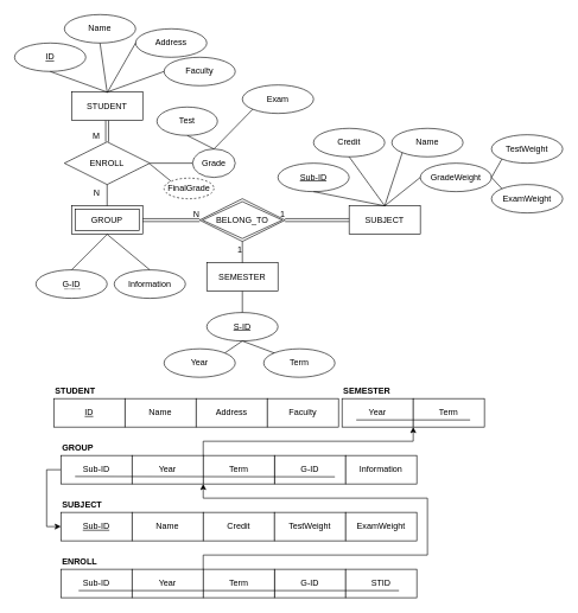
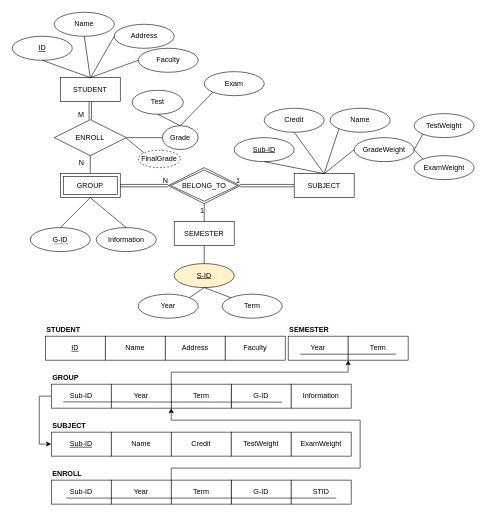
  <mxCell id="0" />
  <mxCell id="1" parent="0" />
  <mxCell id="2" value="SUBJECT" style="whiteSpace=wrap;html=1;align=center;" parent="1" vertex="1"><mxGeometry x="490" y="289" width="100" height="40" as="geometry" /></mxCell>
  <mxCell id="3" value="GROUP" style="shape=ext;margin=3;double=1;whiteSpace=wrap;html=1;align=center;" parent="1" vertex="1"><mxGeometry x="100" y="289" width="100" height="40" as="geometry" /></mxCell>
  <mxCell id="4" value="BELONG_TO" style="shape=rhombus;double=1;perimeter=rhombusPerimeter;whiteSpace=wrap;html=1;align=center;" parent="1" vertex="1"><mxGeometry x="280" y="279" width="120" height="60" as="geometry" /></mxCell>
  <mxCell id="5" value="&lt;span style=&quot;border-bottom: 1px dotted&quot;&gt;G-ID&lt;/span&gt;" style="ellipse;whiteSpace=wrap;html=1;align=center;" parent="1" vertex="1"><mxGeometry x="50" y="379" width="100" height="40" as="geometry" /></mxCell>
  <mxCell id="6" value="" style="endArrow=none;html=1;rounded=0;entryX=0.5;entryY=0;entryDx=0;entryDy=0;exitX=0.5;exitY=1;exitDx=0;exitDy=0;" parent="1" source="3" target="5" edge="1"><mxGeometry relative="1" as="geometry"><mxPoint x="-50" y="399" as="sourcePoint" /><mxPoint x="110" y="399" as="targetPoint" /></mxGeometry></mxCell>
  <mxCell id="7" value="" style="endArrow=none;html=1;rounded=0;exitX=1;exitY=0.5;exitDx=0;exitDy=0;entryX=0;entryY=0.5;entryDx=0;entryDy=0;shape=link;" parent="1" source="3" target="4" edge="1"><mxGeometry relative="1" as="geometry"><mxPoint x="360" y="319" as="sourcePoint" /><mxPoint x="520" y="319" as="targetPoint" /></mxGeometry></mxCell>
  <mxCell id="8" value="N" style="resizable=0;html=1;align=right;verticalAlign=bottom;" parent="7" connectable="0" vertex="1"><mxGeometry x="1" relative="1" as="geometry" /></mxCell>
  <mxCell id="9" value="" style="shape=link;html=1;rounded=0;entryX=1;entryY=0.5;entryDx=0;entryDy=0;exitX=0;exitY=0.5;exitDx=0;exitDy=0;" parent="1" source="2" target="4" edge="1"><mxGeometry relative="1" as="geometry"><mxPoint x="420" y="349" as="sourcePoint" /><mxPoint x="580" y="349" as="targetPoint" /></mxGeometry></mxCell>
  <mxCell id="10" value="1" style="resizable=0;html=1;align=right;verticalAlign=bottom;" parent="9" connectable="0" vertex="1"><mxGeometry x="1" relative="1" as="geometry" /></mxCell>
  <mxCell id="11" value="Sub-ID" style="ellipse;whiteSpace=wrap;html=1;align=center;fontStyle=4;" parent="1" vertex="1"><mxGeometry x="390" y="229" width="100" height="40" as="geometry" /></mxCell>
  <mxCell id="12" value="" style="endArrow=none;html=1;rounded=0;entryX=0.5;entryY=1;entryDx=0;entryDy=0;exitX=0.5;exitY=0;exitDx=0;exitDy=0;" parent="1" source="2" target="11" edge="1"><mxGeometry relative="1" as="geometry"><mxPoint x="160" y="299" as="sourcePoint" /><mxPoint x="160" y="259" as="targetPoint" /></mxGeometry></mxCell>
  <mxCell id="13" value="ENROLL" style="shape=rhombus;perimeter=rhombusPerimeter;whiteSpace=wrap;html=1;align=center;" parent="1" vertex="1"><mxGeometry x="90" y="199" width="120" height="60" as="geometry" /></mxCell>
  <mxCell id="14" value="STUDENT" style="whiteSpace=wrap;html=1;align=center;" parent="1" vertex="1"><mxGeometry x="100" y="129" width="100" height="40" as="geometry" /></mxCell>
  <mxCell id="15" value="Information" style="ellipse;whiteSpace=wrap;html=1;align=center;" parent="1" vertex="1"><mxGeometry x="160" y="379" width="100" height="40" as="geometry" /></mxCell>
  <mxCell id="16" value="" style="endArrow=none;html=1;rounded=0;entryX=0.5;entryY=0;entryDx=0;entryDy=0;exitX=0.5;exitY=1;exitDx=0;exitDy=0;" parent="1" source="3" target="15" edge="1"><mxGeometry relative="1" as="geometry"><mxPoint x="160" y="299" as="sourcePoint" /><mxPoint x="120" y="259" as="targetPoint" /></mxGeometry></mxCell>
  <mxCell id="17" value="SEMESTER" style="whiteSpace=wrap;html=1;align=center;" parent="1" vertex="1"><mxGeometry x="290" y="369" width="100" height="40" as="geometry" /></mxCell>
  <mxCell id="18" value="" style="endArrow=none;html=1;rounded=0;entryX=0.5;entryY=1;entryDx=0;entryDy=0;exitX=0.5;exitY=0;exitDx=0;exitDy=0;" parent="1" source="17" target="4" edge="1"><mxGeometry relative="1" as="geometry"><mxPoint x="260" y="489" as="sourcePoint" /><mxPoint x="400" y="429" as="targetPoint" /></mxGeometry></mxCell>
  <mxCell id="19" value="1" style="resizable=0;html=1;align=right;verticalAlign=bottom;" parent="18" connectable="0" vertex="1"><mxGeometry x="1" relative="1" as="geometry"><mxPoint y="20" as="offset" /></mxGeometry></mxCell>
  <mxCell id="20" value="" style="shape=link;html=1;rounded=0;exitX=0.5;exitY=1;exitDx=0;exitDy=0;entryX=0.5;entryY=0;entryDx=0;entryDy=0;" parent="1" source="14" target="13" edge="1"><mxGeometry relative="1" as="geometry"><mxPoint x="20" y="349" as="sourcePoint" /><mxPoint x="180" y="349" as="targetPoint" /></mxGeometry></mxCell>
  <mxCell id="21" value="M" style="resizable=0;html=1;align=right;verticalAlign=bottom;" parent="20" connectable="0" vertex="1"><mxGeometry x="1" relative="1" as="geometry"><mxPoint x="-10" as="offset" /></mxGeometry></mxCell>
  <mxCell id="22" value="" style="endArrow=none;html=1;rounded=0;entryX=0.5;entryY=1;entryDx=0;entryDy=0;exitX=0.5;exitY=0;exitDx=0;exitDy=0;" parent="1" source="3" target="13" edge="1"><mxGeometry relative="1" as="geometry"><mxPoint x="20" y="259" as="sourcePoint" /><mxPoint x="180" y="259" as="targetPoint" /></mxGeometry></mxCell>
  <mxCell id="23" value="N" style="resizable=0;html=1;align=right;verticalAlign=bottom;" parent="22" connectable="0" vertex="1"><mxGeometry x="1" relative="1" as="geometry"><mxPoint x="-10" y="20" as="offset" /></mxGeometry></mxCell>
- <mxCell id="24" value="S-ID" style="ellipse;whiteSpace=wrap;html=1;align=center;fontStyle=4;" parent="1" vertex="1"><mxGeometry x="290" y="439" width="100" height="40" as="geometry" /></mxCell>
+ <mxCell id="24" value="S-ID" style="ellipse;whiteSpace=wrap;html=1;align=center;fontStyle=4;fillColor=#fff2cc;" parent="1" vertex="1"><mxGeometry x="290" y="439" width="100" height="40" as="geometry" /></mxCell>
  <mxCell id="25" value="" style="endArrow=none;html=1;rounded=0;entryX=0.5;entryY=0;entryDx=0;entryDy=0;exitX=0.5;exitY=1;exitDx=0;exitDy=0;" parent="1" source="17" target="24" edge="1"><mxGeometry relative="1" as="geometry"><mxPoint x="160" y="339" as="sourcePoint" /><mxPoint x="220" y="389" as="targetPoint" /></mxGeometry></mxCell>
  <mxCell id="26" value="Credit" style="ellipse;whiteSpace=wrap;html=1;align=center;" parent="1" vertex="1"><mxGeometry x="440" y="180" width="100" height="40" as="geometry" /></mxCell>
  <mxCell id="27" value="" style="endArrow=none;html=1;rounded=0;entryX=0.5;entryY=0;entryDx=0;entryDy=0;exitX=0.5;exitY=1;exitDx=0;exitDy=0;" parent="1" source="26" target="2" edge="1"><mxGeometry relative="1" as="geometry"><mxPoint x="160" y="339" as="sourcePoint" /><mxPoint x="220" y="389" as="targetPoint" /></mxGeometry></mxCell>
  <mxCell id="28" value="Name" style="ellipse;whiteSpace=wrap;html=1;align=center;" parent="1" vertex="1"><mxGeometry x="550" y="180" width="100" height="40" as="geometry" /></mxCell>
  <mxCell id="29" value="" style="endArrow=none;html=1;rounded=0;entryX=0.5;entryY=0;entryDx=0;entryDy=0;exitX=0;exitY=1;exitDx=0;exitDy=0;" parent="1" source="28" target="2" edge="1"><mxGeometry relative="1" as="geometry"><mxPoint x="550" y="259" as="sourcePoint" /><mxPoint x="550" y="299" as="targetPoint" /></mxGeometry></mxCell>
  <mxCell id="30" value="ID" style="ellipse;whiteSpace=wrap;html=1;align=center;fontStyle=4;" vertex="1" parent="1"><mxGeometry x="20" y="60" width="100" height="40" as="geometry" /></mxCell>
  <mxCell id="31" value="" style="endArrow=none;html=1;rounded=0;entryX=0.5;entryY=0;entryDx=0;entryDy=0;exitX=0.5;exitY=1;exitDx=0;exitDy=0;" edge="1" parent="1" source="30" target="14"><mxGeometry relative="1" as="geometry"><mxPoint x="550" y="299" as="sourcePoint" /><mxPoint x="450" y="279" as="targetPoint" /></mxGeometry></mxCell>
  <mxCell id="32" value="Grade" style="ellipse;whiteSpace=wrap;html=1;align=center;" vertex="1" parent="1"><mxGeometry x="270" y="209" width="60" height="40" as="geometry" /></mxCell>
  <mxCell id="33" value="" style="endArrow=none;html=1;rounded=0;entryX=1;entryY=0.5;entryDx=0;entryDy=0;exitX=0;exitY=0.5;exitDx=0;exitDy=0;" edge="1" parent="1" source="32" target="13"><mxGeometry relative="1" as="geometry"><mxPoint x="550" y="299" as="sourcePoint" /><mxPoint x="450" y="279" as="targetPoint" /></mxGeometry></mxCell>
  <mxCell id="34" value="Name" style="ellipse;whiteSpace=wrap;html=1;align=center;" vertex="1" parent="1"><mxGeometry x="90" y="20" width="100" height="40" as="geometry" /></mxCell>
  <mxCell id="35" value="" style="endArrow=none;html=1;rounded=0;entryX=0.5;entryY=0;entryDx=0;entryDy=0;exitX=0.5;exitY=1;exitDx=0;exitDy=0;" edge="1" parent="1" source="34" target="14"><mxGeometry relative="1" as="geometry"><mxPoint x="565" y="219" as="sourcePoint" /><mxPoint x="225" y="149" as="targetPoint" /></mxGeometry></mxCell>
  <mxCell id="36" value="Address" style="ellipse;whiteSpace=wrap;html=1;align=center;" vertex="1" parent="1"><mxGeometry x="190" y="40" width="100" height="40" as="geometry" /></mxCell>
  <mxCell id="37" value="" style="endArrow=none;html=1;rounded=0;exitX=0;exitY=0.5;exitDx=0;exitDy=0;" edge="1" parent="1" source="36"><mxGeometry relative="1" as="geometry"><mxPoint x="540" y="219" as="sourcePoint" /><mxPoint x="150" y="130" as="targetPoint" /></mxGeometry></mxCell>
  <mxCell id="38" value="Faculty" style="ellipse;whiteSpace=wrap;html=1;align=center;" vertex="1" parent="1"><mxGeometry x="230" y="80" width="100" height="40" as="geometry" /></mxCell>
  <mxCell id="39" value="" style="endArrow=none;html=1;rounded=0;entryX=0.5;entryY=0;entryDx=0;entryDy=0;exitX=0;exitY=0.5;exitDx=0;exitDy=0;" edge="1" parent="1" source="38" target="14"><mxGeometry relative="1" as="geometry"><mxPoint x="540" y="259" as="sourcePoint" /><mxPoint x="200" y="189" as="targetPoint" /></mxGeometry></mxCell>
  <mxCell id="40" value="Test" style="ellipse;whiteSpace=wrap;html=1;align=center;" vertex="1" parent="1"><mxGeometry x="220" y="150" width="85" height="40" as="geometry" /></mxCell>
  <mxCell id="41" value="Exam" style="ellipse;whiteSpace=wrap;html=1;align=center;" vertex="1" parent="1"><mxGeometry x="340" y="119" width="100" height="40" as="geometry" /></mxCell>
  <mxCell id="42" value="" style="endArrow=none;html=1;rounded=0;entryX=0.5;entryY=0;entryDx=0;entryDy=0;exitX=0.5;exitY=1;exitDx=0;exitDy=0;" edge="1" parent="1" source="40" target="32"><mxGeometry relative="1" as="geometry"><mxPoint x="260" y="180" as="sourcePoint" /><mxPoint x="160" y="139" as="targetPoint" /></mxGeometry></mxCell>
  <mxCell id="43" value="" style="endArrow=none;html=1;rounded=0;entryX=0.5;entryY=0;entryDx=0;entryDy=0;exitX=0;exitY=1;exitDx=0;exitDy=0;" edge="1" parent="1" source="41" target="32"><mxGeometry relative="1" as="geometry"><mxPoint x="270" y="190" as="sourcePoint" /><mxPoint x="310" y="219" as="targetPoint" /></mxGeometry></mxCell>
  <mxCell id="44" value="GradeWeight" style="ellipse;whiteSpace=wrap;html=1;align=center;" vertex="1" parent="1"><mxGeometry x="590" y="229" width="100" height="40" as="geometry" /></mxCell>
  <mxCell id="45" value="" style="endArrow=none;html=1;rounded=0;entryX=0.5;entryY=0;entryDx=0;entryDy=0;exitX=0;exitY=0.5;exitDx=0;exitDy=0;" edge="1" parent="1" source="44" target="2"><mxGeometry relative="1" as="geometry"><mxPoint x="574.767" y="224.191" as="sourcePoint" /><mxPoint x="550" y="299" as="targetPoint" /></mxGeometry></mxCell>
  <mxCell id="46" value="TestWeight" style="ellipse;whiteSpace=wrap;html=1;align=center;" vertex="1" parent="1"><mxGeometry x="690" y="189" width="100" height="40" as="geometry" /></mxCell>
  <mxCell id="47" value="ExamWeight" style="ellipse;whiteSpace=wrap;html=1;align=center;" vertex="1" parent="1"><mxGeometry x="690" y="259" width="100" height="40" as="geometry" /></mxCell>
  <mxCell id="48" value="FinalGrade" style="ellipse;whiteSpace=wrap;html=1;align=center;dashed=1;" vertex="1" parent="1"><mxGeometry x="230" y="250" width="70" height="29" as="geometry" /></mxCell>
  <mxCell id="49" value="" style="endArrow=none;html=1;rounded=0;exitX=0;exitY=0;exitDx=0;exitDy=0;" edge="1" parent="1" source="48"><mxGeometry relative="1" as="geometry"><mxPoint x="260" y="239" as="sourcePoint" /><mxPoint x="210" y="230" as="targetPoint" /></mxGeometry></mxCell>
  <mxCell id="50" value="" style="endArrow=none;html=1;rounded=0;entryX=1;entryY=0.5;entryDx=0;entryDy=0;exitX=0;exitY=1;exitDx=0;exitDy=0;" edge="1" parent="1" source="46" target="44"><mxGeometry relative="1" as="geometry"><mxPoint x="600" y="259" as="sourcePoint" /><mxPoint x="550" y="299" as="targetPoint" /></mxGeometry></mxCell>
  <mxCell id="51" value="" style="endArrow=none;html=1;rounded=0;entryX=0;entryY=0;entryDx=0;entryDy=0;exitX=1;exitY=0.5;exitDx=0;exitDy=0;" edge="1" parent="1" source="44" target="47"><mxGeometry relative="1" as="geometry"><mxPoint x="714.767" y="233.191" as="sourcePoint" /><mxPoint x="700" y="259" as="targetPoint" /></mxGeometry></mxCell>
  <mxCell id="52" value="&lt;u&gt;ID&lt;/u&gt;" style="whiteSpace=wrap;html=1;align=center;" vertex="1" parent="1"><mxGeometry x="75" y="560" width="100" height="40" as="geometry" /></mxCell>
  <mxCell id="53" value="Name" style="whiteSpace=wrap;html=1;align=center;" vertex="1" parent="1"><mxGeometry x="175" y="560" width="100" height="40" as="geometry" /></mxCell>
  <mxCell id="54" value="Address" style="whiteSpace=wrap;html=1;align=center;" vertex="1" parent="1"><mxGeometry x="275" y="560" width="100" height="40" as="geometry" /></mxCell>
  <mxCell id="55" value="Faculty" style="whiteSpace=wrap;html=1;align=center;" vertex="1" parent="1"><mxGeometry x="375" y="560" width="100" height="40" as="geometry" /></mxCell>
  <mxCell id="56" value="&lt;b&gt;STUDENT&lt;/b&gt;" style="text;html=1;strokeColor=none;fillColor=none;align=left;verticalAlign=middle;whiteSpace=wrap;rounded=0;" vertex="1" parent="1"><mxGeometry x="75" y="540" width="40" height="20" as="geometry" /></mxCell>
  <mxCell id="57" value="&lt;u&gt;Sub-ID&lt;/u&gt;" style="whiteSpace=wrap;html=1;align=center;" vertex="1" parent="1"><mxGeometry x="85" y="720" width="100" height="40" as="geometry" /></mxCell>
  <mxCell id="58" value="Name" style="whiteSpace=wrap;html=1;align=center;" vertex="1" parent="1"><mxGeometry x="185" y="720" width="100" height="40" as="geometry" /></mxCell>
  <mxCell id="59" value="Credit" style="whiteSpace=wrap;html=1;align=center;" vertex="1" parent="1"><mxGeometry x="285" y="720" width="100" height="40" as="geometry" /></mxCell>
  <mxCell id="60" value="TestWeight" style="whiteSpace=wrap;html=1;align=center;" vertex="1" parent="1"><mxGeometry x="385" y="720" width="100" height="40" as="geometry" /></mxCell>
  <mxCell id="61" value="&lt;b&gt;SUBJECT&lt;/b&gt;" style="text;html=1;strokeColor=none;fillColor=none;align=left;verticalAlign=middle;whiteSpace=wrap;rounded=0;" vertex="1" parent="1"><mxGeometry x="85" y="700" width="40" height="20" as="geometry" /></mxCell>
  <mxCell id="62" value="ExamWeight" style="whiteSpace=wrap;html=1;align=center;" vertex="1" parent="1"><mxGeometry x="485" y="720" width="100" height="40" as="geometry" /></mxCell>
  <mxCell id="63" style="edgeStyle=orthogonalEdgeStyle;rounded=0;orthogonalLoop=1;jettySize=auto;html=1;entryX=0;entryY=0.5;entryDx=0;entryDy=0;" edge="1" parent="1" source="64" target="57"><mxGeometry relative="1" as="geometry"><Array as="points"><mxPoint x="65" y="660" /><mxPoint x="65" y="740" /></Array></mxGeometry></mxCell>
  <mxCell id="64" value="Sub-ID" style="whiteSpace=wrap;html=1;align=center;" vertex="1" parent="1"><mxGeometry x="85" y="640" width="100" height="40" as="geometry" /></mxCell>
  <mxCell id="65" value="&lt;b&gt;GROUP&lt;/b&gt;" style="text;html=1;strokeColor=none;fillColor=none;align=left;verticalAlign=middle;whiteSpace=wrap;rounded=0;" vertex="1" parent="1"><mxGeometry x="85" y="620" width="40" height="20" as="geometry" /></mxCell>
  <mxCell id="66" value="G-ID" style="whiteSpace=wrap;html=1;align=center;" vertex="1" parent="1"><mxGeometry x="385" y="640" width="100" height="40" as="geometry" /></mxCell>
  <mxCell id="67" value="Information" style="whiteSpace=wrap;html=1;align=center;" vertex="1" parent="1"><mxGeometry x="485" y="640" width="100" height="40" as="geometry" /></mxCell>
  <mxCell id="68" value="Year" style="whiteSpace=wrap;html=1;align=center;" vertex="1" parent="1"><mxGeometry x="480" y="560" width="100" height="40" as="geometry" /></mxCell>
  <mxCell id="69" value="Year" style="ellipse;whiteSpace=wrap;html=1;align=center;" vertex="1" parent="1"><mxGeometry x="230" y="490" width="100" height="40" as="geometry" /></mxCell>
  <mxCell id="70" value="Term" style="ellipse;whiteSpace=wrap;html=1;align=center;" vertex="1" parent="1"><mxGeometry x="370" y="490" width="100" height="40" as="geometry" /></mxCell>
  <mxCell id="71" value="" style="endArrow=none;html=1;rounded=0;entryX=0;entryY=0;entryDx=0;entryDy=0;exitX=0.5;exitY=1;exitDx=0;exitDy=0;" edge="1" parent="1" source="24" target="70"><mxGeometry relative="1" as="geometry"><mxPoint x="425" y="439" as="sourcePoint" /><mxPoint x="485" y="489" as="targetPoint" /></mxGeometry></mxCell>
  <mxCell id="72" value="" style="endArrow=none;html=1;rounded=0;entryX=1;entryY=0;entryDx=0;entryDy=0;exitX=0.5;exitY=1;exitDx=0;exitDy=0;" edge="1" parent="1" source="24" target="69"><mxGeometry relative="1" as="geometry"><mxPoint x="350" y="489" as="sourcePoint" /><mxPoint x="394.645" y="505.858" as="targetPoint" /></mxGeometry></mxCell>
  <mxCell id="73" value="Term" style="whiteSpace=wrap;html=1;align=center;" vertex="1" parent="1"><mxGeometry x="580" y="560" width="100" height="40" as="geometry" /></mxCell>
  <mxCell id="74" value="&lt;b&gt;SEMESTER&lt;/b&gt;" style="text;html=1;strokeColor=none;fillColor=none;align=left;verticalAlign=middle;whiteSpace=wrap;rounded=0;" vertex="1" parent="1"><mxGeometry x="480" y="540" width="40" height="20" as="geometry" /></mxCell>
  <mxCell id="75" value="" style="endArrow=none;html=1;rounded=0;exitX=0.5;exitY=1;exitDx=0;exitDy=0;" edge="1" parent="1"><mxGeometry relative="1" as="geometry"><mxPoint x="500" y="590" as="sourcePoint" /><mxPoint x="660" y="590" as="targetPoint" /></mxGeometry></mxCell>
  <mxCell id="76" style="edgeStyle=orthogonalEdgeStyle;rounded=0;orthogonalLoop=1;jettySize=auto;html=1;exitX=1;exitY=0;exitDx=0;exitDy=0;entryX=1;entryY=1;entryDx=0;entryDy=0;" edge="1" parent="1" source="77" target="68"><mxGeometry relative="1" as="geometry" /></mxCell>
  <mxCell id="77" value="Year" style="whiteSpace=wrap;html=1;align=center;" vertex="1" parent="1"><mxGeometry x="185" y="640" width="100" height="40" as="geometry" /></mxCell>
  <mxCell id="78" value="Term" style="whiteSpace=wrap;html=1;align=center;" vertex="1" parent="1"><mxGeometry x="285" y="640" width="100" height="40" as="geometry" /></mxCell>
  <mxCell id="79" value="" style="endArrow=none;html=1;rounded=0;exitX=0.5;exitY=1;exitDx=0;exitDy=0;" edge="1" parent="1"><mxGeometry relative="1" as="geometry"><mxPoint x="105" y="669.58" as="sourcePoint" /><mxPoint x="470" y="670" as="targetPoint" /></mxGeometry></mxCell>
  <mxCell id="80" value="Sub-ID" style="whiteSpace=wrap;html=1;align=center;" vertex="1" parent="1"><mxGeometry x="85" y="800" width="100" height="40" as="geometry" /></mxCell>
  <mxCell id="81" value="&lt;b&gt;ENROLL&lt;/b&gt;" style="text;html=1;strokeColor=none;fillColor=none;align=left;verticalAlign=middle;whiteSpace=wrap;rounded=0;" vertex="1" parent="1"><mxGeometry x="85" y="780" width="40" height="20" as="geometry" /></mxCell>
  <mxCell id="82" value="G-ID" style="whiteSpace=wrap;html=1;align=center;" vertex="1" parent="1"><mxGeometry x="385" y="800" width="100" height="40" as="geometry" /></mxCell>
  <mxCell id="83" value="Year" style="whiteSpace=wrap;html=1;align=center;" vertex="1" parent="1"><mxGeometry x="185" y="800" width="100" height="40" as="geometry" /></mxCell>
  <mxCell id="84" style="edgeStyle=orthogonalEdgeStyle;rounded=0;orthogonalLoop=1;jettySize=auto;html=1;exitX=0;exitY=0;exitDx=0;exitDy=0;entryX=0;entryY=1;entryDx=0;entryDy=0;" edge="1" parent="1" source="85" target="78"><mxGeometry relative="1" as="geometry"><Array as="points"><mxPoint x="285" y="780" /><mxPoint x="600" y="780" /><mxPoint x="600" y="700" /><mxPoint x="285" y="700" /></Array></mxGeometry></mxCell>
  <mxCell id="85" value="Term" style="whiteSpace=wrap;html=1;align=center;" vertex="1" parent="1"><mxGeometry x="285" y="800" width="100" height="40" as="geometry" /></mxCell>
  <mxCell id="86" value="STID" style="whiteSpace=wrap;html=1;align=center;" vertex="1" parent="1"><mxGeometry x="485" y="800" width="100" height="40" as="geometry" /></mxCell>
  <mxCell id="87" value="" style="endArrow=none;html=1;rounded=0;exitX=0.5;exitY=1;exitDx=0;exitDy=0;" edge="1" parent="1"><mxGeometry relative="1" as="geometry"><mxPoint x="110" y="830" as="sourcePoint" /><mxPoint x="560" y="830" as="targetPoint" /></mxGeometry></mxCell>
